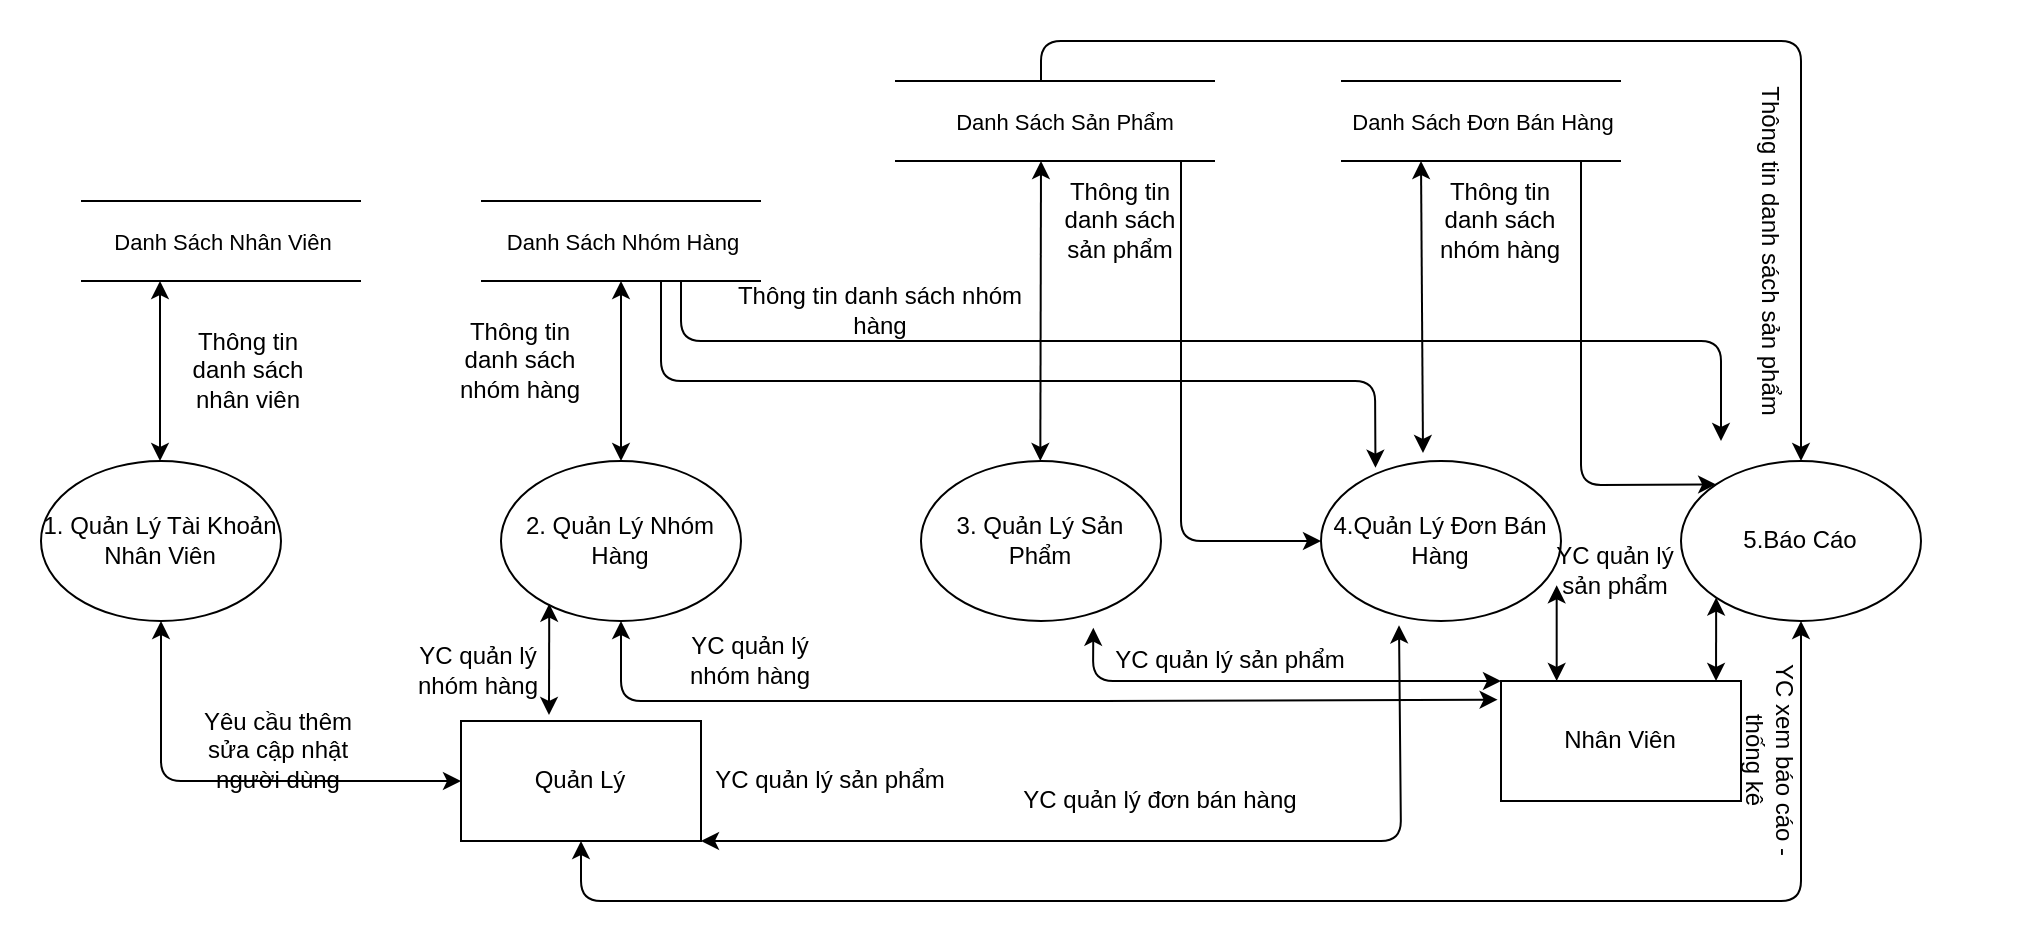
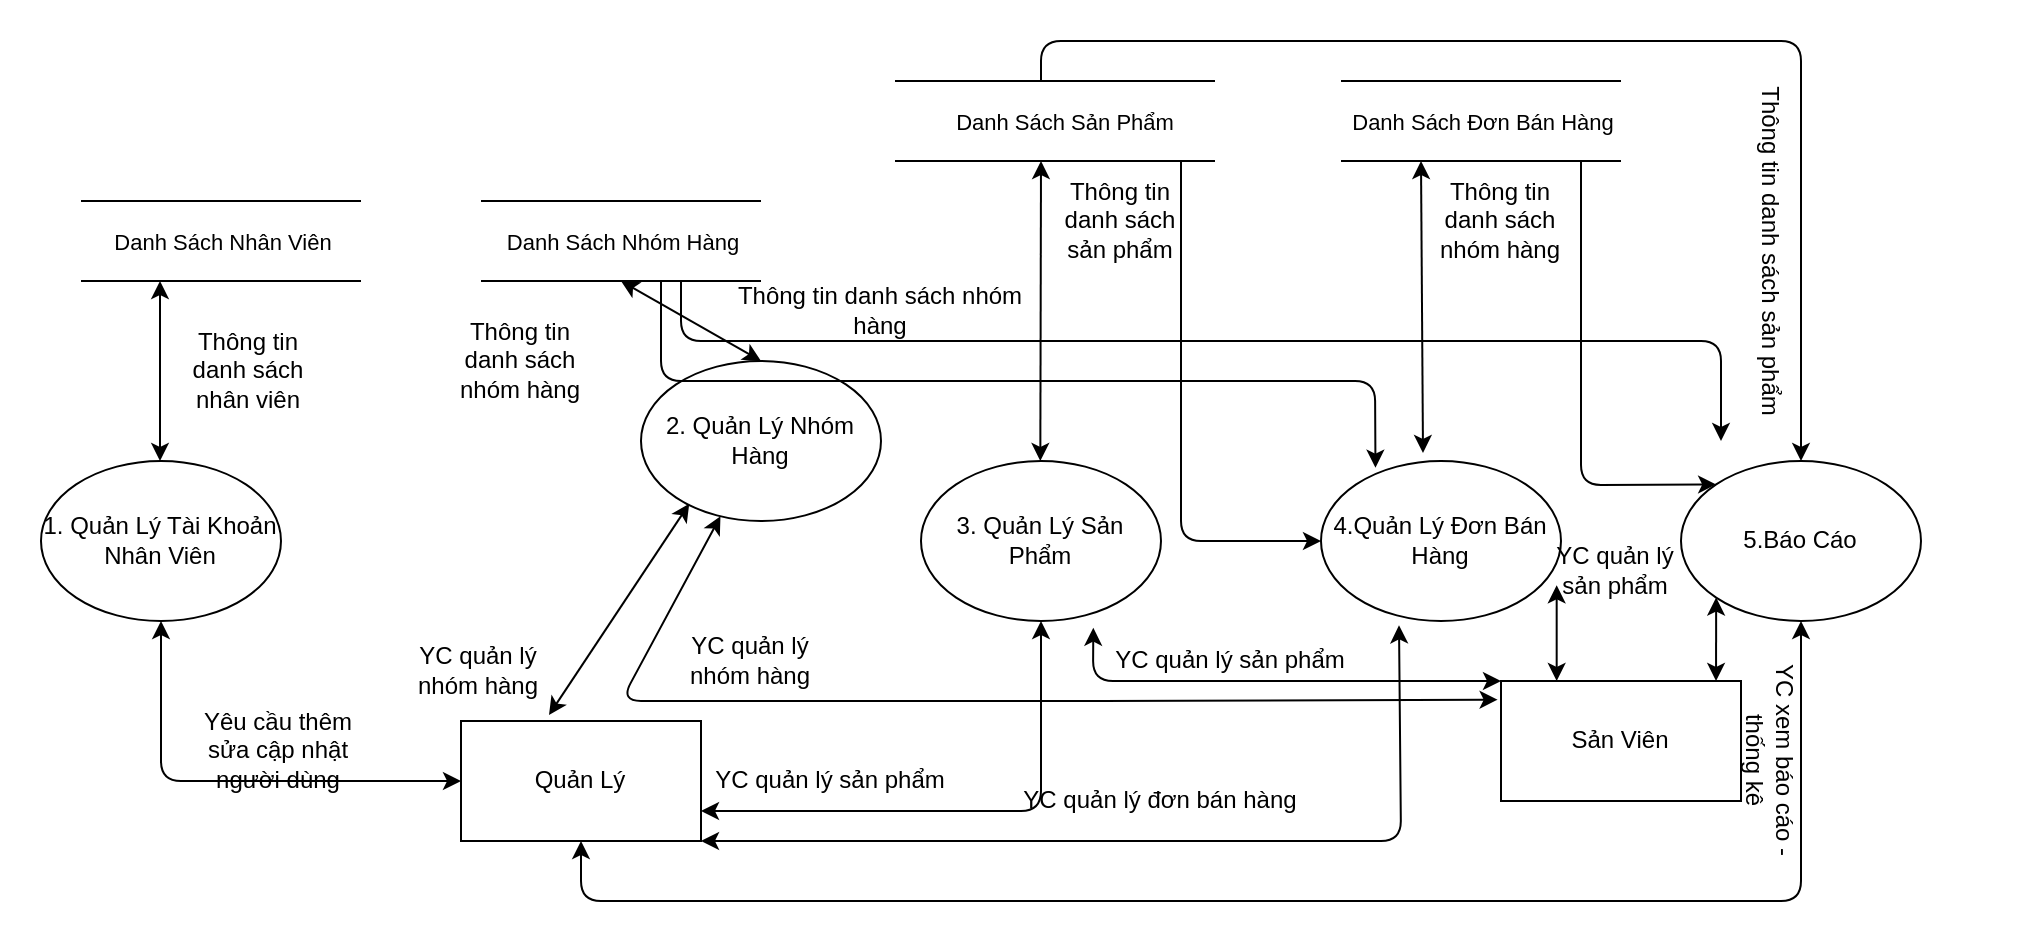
  <mxCell id="0" />
  <mxCell id="1" parent="0" />
  <mxCell id="2" value="1. Quản Lý Tài Khoản Nhân Viên" style="ellipse;whiteSpace=wrap;html=1;" parent="1" vertex="1"><mxGeometry x="20" y="230" width="120" height="80" as="geometry" /></mxCell>
- <mxCell id="3" value="2. Quản Lý Nhóm Hàng" style="ellipse;whiteSpace=wrap;html=1;" parent="1" vertex="1"><mxGeometry x="250" y="230" width="120" height="80" as="geometry" /></mxCell>
+ <mxCell id="3" value="2. Quản Lý Nhóm Hàng" style="ellipse;whiteSpace=wrap;html=1;" parent="1" vertex="1"><mxGeometry x="320" y="180" width="120" height="80" as="geometry" /></mxCell>
  <mxCell id="4" value="3. Quản Lý Sản Phẩm" style="ellipse;whiteSpace=wrap;html=1;" parent="1" vertex="1"><mxGeometry x="460" y="230" width="120" height="80" as="geometry" /></mxCell>
  <mxCell id="5" value="4.Quản Lý Đơn Bán Hàng" style="ellipse;whiteSpace=wrap;html=1;" parent="1" vertex="1"><mxGeometry x="660" y="230" width="120" height="80" as="geometry" /></mxCell>
  <mxCell id="6" value="" style="endArrow=none;html=1;" parent="1" edge="1"><mxGeometry width="50" height="50" relative="1" as="geometry"><mxPoint x="240" y="100" as="sourcePoint" /><mxPoint x="380" y="100" as="targetPoint" /></mxGeometry></mxCell>
  <mxCell id="7" value="Danh Sách Nhóm Hàng" style="edgeLabel;html=1;align=center;verticalAlign=middle;resizable=0;points=[];" parent="6" vertex="1" connectable="0"><mxGeometry x="0.443" y="-2" relative="1" as="geometry"><mxPoint x="-31" y="18" as="offset" /></mxGeometry></mxCell>
  <mxCell id="8" value="" style="endArrow=none;html=1;" parent="1" edge="1"><mxGeometry width="50" height="50" relative="1" as="geometry"><mxPoint x="240" y="140" as="sourcePoint" /><mxPoint x="380" y="140" as="targetPoint" /><Array as="points"><mxPoint x="310" y="140" /></Array></mxGeometry></mxCell>
  <mxCell id="9" value="" style="endArrow=none;html=1;" parent="1" edge="1"><mxGeometry width="50" height="50" relative="1" as="geometry"><mxPoint x="670" y="40" as="sourcePoint" /><mxPoint x="810" y="40" as="targetPoint" /></mxGeometry></mxCell>
  <mxCell id="10" value="Danh Sách Đơn Bán Hàng" style="edgeLabel;html=1;align=center;verticalAlign=middle;resizable=0;points=[];" parent="9" vertex="1" connectable="0"><mxGeometry x="0.443" y="-2" relative="1" as="geometry"><mxPoint x="-31" y="18" as="offset" /></mxGeometry></mxCell>
  <mxCell id="11" value="" style="endArrow=none;html=1;" parent="1" edge="1"><mxGeometry width="50" height="50" relative="1" as="geometry"><mxPoint x="670" y="80" as="sourcePoint" /><mxPoint x="810" y="80" as="targetPoint" /></mxGeometry></mxCell>
  <mxCell id="12" value="" style="endArrow=none;html=1;" parent="1" edge="1"><mxGeometry width="50" height="50" relative="1" as="geometry"><mxPoint x="447" y="40" as="sourcePoint" /><mxPoint x="607" y="40" as="targetPoint" /></mxGeometry></mxCell>
  <mxCell id="13" value="Danh Sách Sản Phẩm" style="edgeLabel;html=1;align=center;verticalAlign=middle;resizable=0;points=[];" parent="12" vertex="1" connectable="0"><mxGeometry x="0.443" y="-2" relative="1" as="geometry"><mxPoint x="-31" y="18" as="offset" /></mxGeometry></mxCell>
  <mxCell id="14" value="" style="endArrow=none;html=1;" parent="1" edge="1"><mxGeometry width="50" height="50" relative="1" as="geometry"><mxPoint x="447" y="80" as="sourcePoint" /><mxPoint x="607" y="80" as="targetPoint" /></mxGeometry></mxCell>
  <mxCell id="15" value="" style="endArrow=none;html=1;" parent="1" edge="1"><mxGeometry width="50" height="50" relative="1" as="geometry"><mxPoint x="40" y="100" as="sourcePoint" /><mxPoint x="180" y="100" as="targetPoint" /></mxGeometry></mxCell>
  <mxCell id="16" value="Danh Sách Nhân Viên" style="edgeLabel;html=1;align=center;verticalAlign=middle;resizable=0;points=[];" parent="15" vertex="1" connectable="0"><mxGeometry x="0.443" y="-2" relative="1" as="geometry"><mxPoint x="-31" y="18" as="offset" /></mxGeometry></mxCell>
  <mxCell id="17" value="" style="endArrow=none;html=1;" parent="1" edge="1"><mxGeometry width="50" height="50" relative="1" as="geometry"><mxPoint x="40" y="140" as="sourcePoint" /><mxPoint x="180" y="140" as="targetPoint" /></mxGeometry></mxCell>
  <mxCell id="18" value="Quản Lý" style="rounded=0;whiteSpace=wrap;html=1;" parent="1" vertex="1"><mxGeometry x="230" y="360" width="120" height="60" as="geometry" /></mxCell>
- <mxCell id="19" value="Nhân Viên" style="rounded=0;whiteSpace=wrap;html=1;" parent="1" vertex="1"><mxGeometry x="750" y="340" width="120" height="60" as="geometry" /></mxCell>
+ <mxCell id="19" value="Sản Viên" style="rounded=0;whiteSpace=wrap;html=1;" parent="1" vertex="1"><mxGeometry x="750" y="340" width="120" height="60" as="geometry" /></mxCell>
  <mxCell id="20" value="5.Báo Cáo" style="ellipse;whiteSpace=wrap;html=1;" parent="1" vertex="1"><mxGeometry x="840" y="230" width="120" height="80" as="geometry" /></mxCell>
  <mxCell id="21" value="" style="endArrow=classic;startArrow=classic;html=1;" parent="1" edge="1"><mxGeometry width="50" height="50" relative="1" as="geometry"><mxPoint x="79.5" y="230" as="sourcePoint" /><mxPoint x="79.5" y="140" as="targetPoint" /></mxGeometry></mxCell>
  <mxCell id="22" value="" style="endArrow=classic;startArrow=classic;html=1;exitX=0.5;exitY=0;exitDx=0;exitDy=0;" parent="1" source="3" edge="1"><mxGeometry width="50" height="50" relative="1" as="geometry"><mxPoint x="260" y="210" as="sourcePoint" /><mxPoint x="310" y="140" as="targetPoint" /></mxGeometry></mxCell>
  <mxCell id="23" value="" style="endArrow=classic;startArrow=classic;html=1;exitX=0.5;exitY=0;exitDx=0;exitDy=0;" parent="1" edge="1"><mxGeometry width="50" height="50" relative="1" as="geometry"><mxPoint x="519.66" y="230" as="sourcePoint" /><mxPoint x="520" y="80" as="targetPoint" /></mxGeometry></mxCell>
  <mxCell id="24" value="" style="endArrow=classic;startArrow=classic;html=1;exitX=0.425;exitY=-0.05;exitDx=0;exitDy=0;exitPerimeter=0;" parent="1" source="5" edge="1"><mxGeometry width="50" height="50" relative="1" as="geometry"><mxPoint x="719.41" y="230" as="sourcePoint" /><mxPoint x="710" y="80" as="targetPoint" /><Array as="points" /></mxGeometry></mxCell>
  <mxCell id="25" value="" style="endArrow=classic;html=1;entryX=0;entryY=0;entryDx=0;entryDy=0;" parent="1" target="20" edge="1"><mxGeometry width="50" height="50" relative="1" as="geometry"><mxPoint x="790" y="80" as="sourcePoint" /><mxPoint x="1130" y="120" as="targetPoint" /><Array as="points"><mxPoint x="790" y="242" /></Array></mxGeometry></mxCell>
  <mxCell id="26" value="" style="endArrow=classic;html=1;entryX=0.5;entryY=0;entryDx=0;entryDy=0;" parent="1" target="20" edge="1"><mxGeometry width="50" height="50" relative="1" as="geometry"><mxPoint x="520" y="40" as="sourcePoint" /><mxPoint x="840" y="160" as="targetPoint" /><Array as="points"><mxPoint x="520" y="20" /><mxPoint x="900" y="20" /></Array></mxGeometry></mxCell>
  <mxCell id="27" value="" style="endArrow=classic;html=1;" parent="1" target="5" edge="1"><mxGeometry width="50" height="50" relative="1" as="geometry"><mxPoint x="590" y="80" as="sourcePoint" /><mxPoint x="660" y="150" as="targetPoint" /><Array as="points"><mxPoint x="590" y="270" /></Array></mxGeometry></mxCell>
  <mxCell id="28" value="" style="endArrow=classic;html=1;entryX=0.227;entryY=0.042;entryDx=0;entryDy=0;entryPerimeter=0;" parent="1" target="5" edge="1"><mxGeometry width="50" height="50" relative="1" as="geometry"><mxPoint x="330" y="140" as="sourcePoint" /><mxPoint x="430" y="160" as="targetPoint" /><Array as="points"><mxPoint x="330" y="190" /><mxPoint x="687" y="190" /></Array></mxGeometry></mxCell>
  <mxCell id="29" value="" style="endArrow=classic;html=1;" parent="1" edge="1"><mxGeometry width="50" height="50" relative="1" as="geometry"><mxPoint x="340" y="140" as="sourcePoint" /><mxPoint x="860" y="220" as="targetPoint" /><Array as="points"><mxPoint x="340" y="170" /><mxPoint x="860" y="170" /></Array></mxGeometry></mxCell>
  <mxCell id="30" value="" style="endArrow=classic;startArrow=classic;html=1;exitX=1;exitY=1;exitDx=0;exitDy=0;entryX=0.325;entryY=1.027;entryDx=0;entryDy=0;entryPerimeter=0;" parent="1" source="18" target="5" edge="1"><mxGeometry width="50" height="50" relative="1" as="geometry"><mxPoint x="500" y="210" as="sourcePoint" /><mxPoint x="710" y="307" as="targetPoint" /><Array as="points"><mxPoint x="700" y="420" /></Array></mxGeometry></mxCell>
  <mxCell id="31" value="" style="endArrow=classic;startArrow=classic;html=1;exitX=0.5;exitY=1;exitDx=0;exitDy=0;entryX=0;entryY=0.5;entryDx=0;entryDy=0;" parent="1" source="2" target="18" edge="1"><mxGeometry width="50" height="50" relative="1" as="geometry"><mxPoint x="150" y="400" as="sourcePoint" /><mxPoint x="200" y="350" as="targetPoint" /><Array as="points"><mxPoint x="80" y="390" /></Array></mxGeometry></mxCell>
  <mxCell id="32" value="" style="endArrow=classic;startArrow=classic;html=1;entryX=0.201;entryY=0.892;entryDx=0;entryDy=0;entryPerimeter=0;" parent="1" target="3" edge="1"><mxGeometry width="50" height="50" relative="1" as="geometry"><mxPoint x="274" y="357" as="sourcePoint" /><mxPoint x="290" y="300" as="targetPoint" /></mxGeometry></mxCell>
+ <mxCell id="33" value="" style="endArrow=classic;startArrow=classic;html=1;entryX=0.5;entryY=1;entryDx=0;entryDy=0;exitX=1;exitY=0.75;exitDx=0;exitDy=0;" parent="1" source="18" target="4" edge="1"><mxGeometry width="50" height="50" relative="1" as="geometry"><mxPoint x="410" y="390" as="sourcePoint" /><mxPoint x="460" y="340" as="targetPoint" /><Array as="points"><mxPoint x="520" y="405" /></Array></mxGeometry></mxCell>
  <mxCell id="34" value="" style="endArrow=classic;startArrow=classic;html=1;fontStyle=1;entryX=0.5;entryY=1;entryDx=0;entryDy=0;exitX=0.5;exitY=1;exitDx=0;exitDy=0;" parent="1" source="18" target="20" edge="1"><mxGeometry width="50" height="50" relative="1" as="geometry"><mxPoint x="350" y="440" as="sourcePoint" /><mxPoint x="529.66" y="150" as="targetPoint" /><Array as="points"><mxPoint x="290" y="450" /><mxPoint x="900" y="450" /></Array></mxGeometry></mxCell>
  <mxCell id="35" value="" style="endArrow=classic;startArrow=classic;html=1;entryX=-0.014;entryY=0.156;entryDx=0;entryDy=0;entryPerimeter=0;" parent="1" source="3" target="19" edge="1"><mxGeometry width="50" height="50" relative="1" as="geometry"><mxPoint x="600" y="380" as="sourcePoint" /><mxPoint x="650" y="330" as="targetPoint" /><Array as="points"><mxPoint x="310" y="350" /><mxPoint x="540" y="350" /></Array></mxGeometry></mxCell>
  <mxCell id="36" value="" style="endArrow=classic;startArrow=classic;html=1;entryX=0;entryY=1;entryDx=0;entryDy=0;exitX=0.896;exitY=0;exitDx=0;exitDy=0;exitPerimeter=0;" parent="1" source="19" target="20" edge="1"><mxGeometry width="50" height="50" relative="1" as="geometry"><mxPoint x="830" y="360" as="sourcePoint" /><mxPoint x="880" y="310" as="targetPoint" /></mxGeometry></mxCell>
  <mxCell id="37" value="" style="endArrow=classic;startArrow=classic;html=1;entryX=0.982;entryY=0.777;entryDx=0;entryDy=0;entryPerimeter=0;exitX=0.232;exitY=0;exitDx=0;exitDy=0;exitPerimeter=0;" parent="1" source="19" target="5" edge="1"><mxGeometry width="50" height="50" relative="1" as="geometry"><mxPoint x="760" y="350" as="sourcePoint" /><mxPoint x="810" y="300" as="targetPoint" /></mxGeometry></mxCell>
  <mxCell id="38" value="" style="endArrow=classic;startArrow=classic;html=1;entryX=0.718;entryY=1.042;entryDx=0;entryDy=0;entryPerimeter=0;exitX=0;exitY=0;exitDx=0;exitDy=0;" parent="1" source="19" target="4" edge="1"><mxGeometry width="50" height="50" relative="1" as="geometry"><mxPoint x="530" y="360" as="sourcePoint" /><mxPoint x="580" y="310" as="targetPoint" /><Array as="points"><mxPoint x="546" y="340" /></Array></mxGeometry></mxCell>
  <mxCell id="39" value="Thông tin danh sách nhân viên" style="text;html=1;strokeColor=none;fillColor=none;align=center;verticalAlign=middle;whiteSpace=wrap;rounded=0;" parent="1" vertex="1"><mxGeometry x="94" y="180" width="60" height="10" as="geometry" /></mxCell>
  <mxCell id="40" value="Yêu cầu thêm sửa cập nhật người dùng" style="text;html=1;strokeColor=none;fillColor=none;align=center;verticalAlign=middle;whiteSpace=wrap;rounded=0;" parent="1" vertex="1"><mxGeometry x="89" y="365" width="100" height="20" as="geometry" /></mxCell>
  <mxCell id="41" value="Thông tin danh sách nhóm hàng" style="text;html=1;strokeColor=none;fillColor=none;align=center;verticalAlign=middle;whiteSpace=wrap;rounded=0;" parent="1" vertex="1"><mxGeometry x="220" y="170" width="80" height="20" as="geometry" /></mxCell>
  <mxCell id="42" value="Thông tin danh sách nhóm hàng" style="text;html=1;strokeColor=none;fillColor=none;align=center;verticalAlign=middle;whiteSpace=wrap;rounded=0;" parent="1" vertex="1"><mxGeometry x="710" y="100" width="80" height="20" as="geometry" /></mxCell>
  <mxCell id="43" value="Thông tin danh sách sản phẩm" style="text;html=1;strokeColor=none;fillColor=none;align=center;verticalAlign=middle;whiteSpace=wrap;rounded=0;" parent="1" vertex="1"><mxGeometry x="520" y="100" width="80" height="20" as="geometry" /></mxCell>
  <mxCell id="44" value="YC quản lý nhóm hàng" style="text;html=1;strokeColor=none;fillColor=none;align=center;verticalAlign=middle;whiteSpace=wrap;rounded=0;" parent="1" vertex="1"><mxGeometry x="330" y="320" width="90" height="20" as="geometry" /></mxCell>
  <mxCell id="45" value="YC quản lý sản phẩm" style="text;html=1;strokeColor=none;fillColor=none;align=center;verticalAlign=middle;whiteSpace=wrap;rounded=0;" parent="1" vertex="1"><mxGeometry x="350" y="380" width="130" height="20" as="geometry" /></mxCell>
  <mxCell id="46" value="YC xem báo cáo - thống kê" style="text;html=1;strokeColor=none;fillColor=none;align=center;verticalAlign=middle;whiteSpace=wrap;rounded=0;rotation=90;" parent="1" vertex="1"><mxGeometry x="825" y="370" width="120" height="20" as="geometry" /></mxCell>
  <mxCell id="47" value="YC quản lý đơn bán hàng" style="text;html=1;strokeColor=none;fillColor=none;align=center;verticalAlign=middle;whiteSpace=wrap;rounded=0;" parent="1" vertex="1"><mxGeometry x="495" y="390" width="170" height="20" as="geometry" /></mxCell>
  <mxCell id="48" value="YC quản lý sản phẩm" style="text;html=1;strokeColor=none;fillColor=none;align=center;verticalAlign=middle;whiteSpace=wrap;rounded=0;" parent="1" vertex="1"><mxGeometry x="550" y="320" width="130" height="20" as="geometry" /></mxCell>
  <mxCell id="49" value="YC quản lý sản phẩm" style="text;html=1;strokeColor=none;fillColor=none;align=center;verticalAlign=middle;whiteSpace=wrap;rounded=0;" parent="1" vertex="1"><mxGeometry x="775" y="270" width="65" height="30" as="geometry" /></mxCell>
  <mxCell id="50" value="Thông tin danh sách sản phẩm" style="text;html=1;strokeColor=none;fillColor=none;align=center;verticalAlign=middle;whiteSpace=wrap;rounded=0;rotation=90;" parent="1" vertex="1"><mxGeometry x="777.5" y="110" width="215" height="30" as="geometry" /></mxCell>
  <mxCell id="51" value="Thông tin danh sách nhóm hàng" style="text;html=1;strokeColor=none;fillColor=none;align=center;verticalAlign=middle;whiteSpace=wrap;rounded=0;" parent="1" vertex="1"><mxGeometry x="360" y="150" width="160" height="10" as="geometry" /></mxCell>
  <mxCell id="52" value="YC quản lý nhóm hàng" style="text;html=1;strokeColor=none;fillColor=none;align=center;verticalAlign=middle;whiteSpace=wrap;rounded=0;" parent="1" vertex="1"><mxGeometry x="194" y="320" width="90" height="30" as="geometry" /></mxCell>
